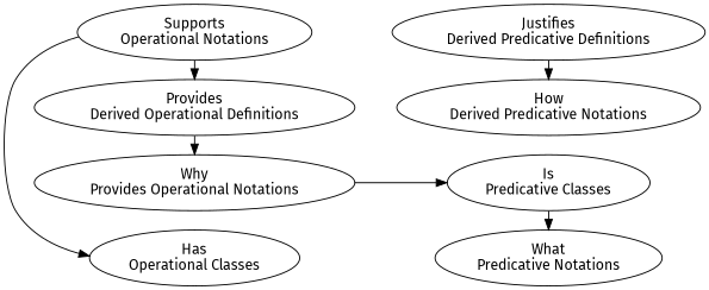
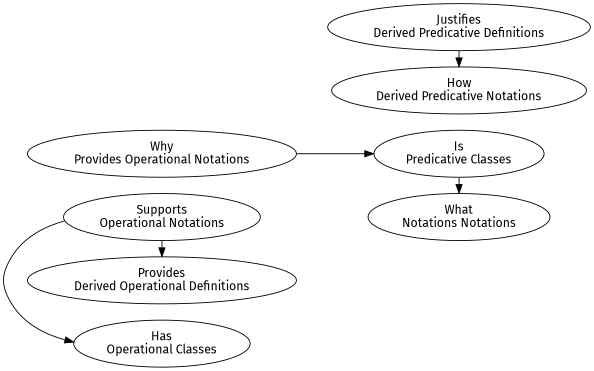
  digraph {
    fontname="Fira Sans"
    rankdir=LR
    node [fontname="Fira Sans"]
    edge [fontname="Fira Sans"]
    Has [label="\N\nOperational Classes"]
    Supports [label="\N\nOperational Notations"]
    Provides [label="\N\nDerived Operational Definitions"]
    Why [label="\N\nProvides Operational Notations"]
    Is [label="\N\nPredicative Classes"]
-   What [label="\N\nPredicative Notations"]
+   What [label="\N\nNotations Notations"]
    Justifies [label="\N\nDerived Predicative Definitions"]
    How [label="\N\nDerived Predicative Notations"]
    subgraph sub_1 {
      rank=same
      Has
      Supports
      Provides
      Why
    }
    subgraph sub_2 {
      rank=same
      Is
      What
      Justifies
      How
    }
    Supports -> Has
    Supports -> Provides
-   Provides -> Why
    Why -> Is
    Is -> What
    Justifies -> How
  }
